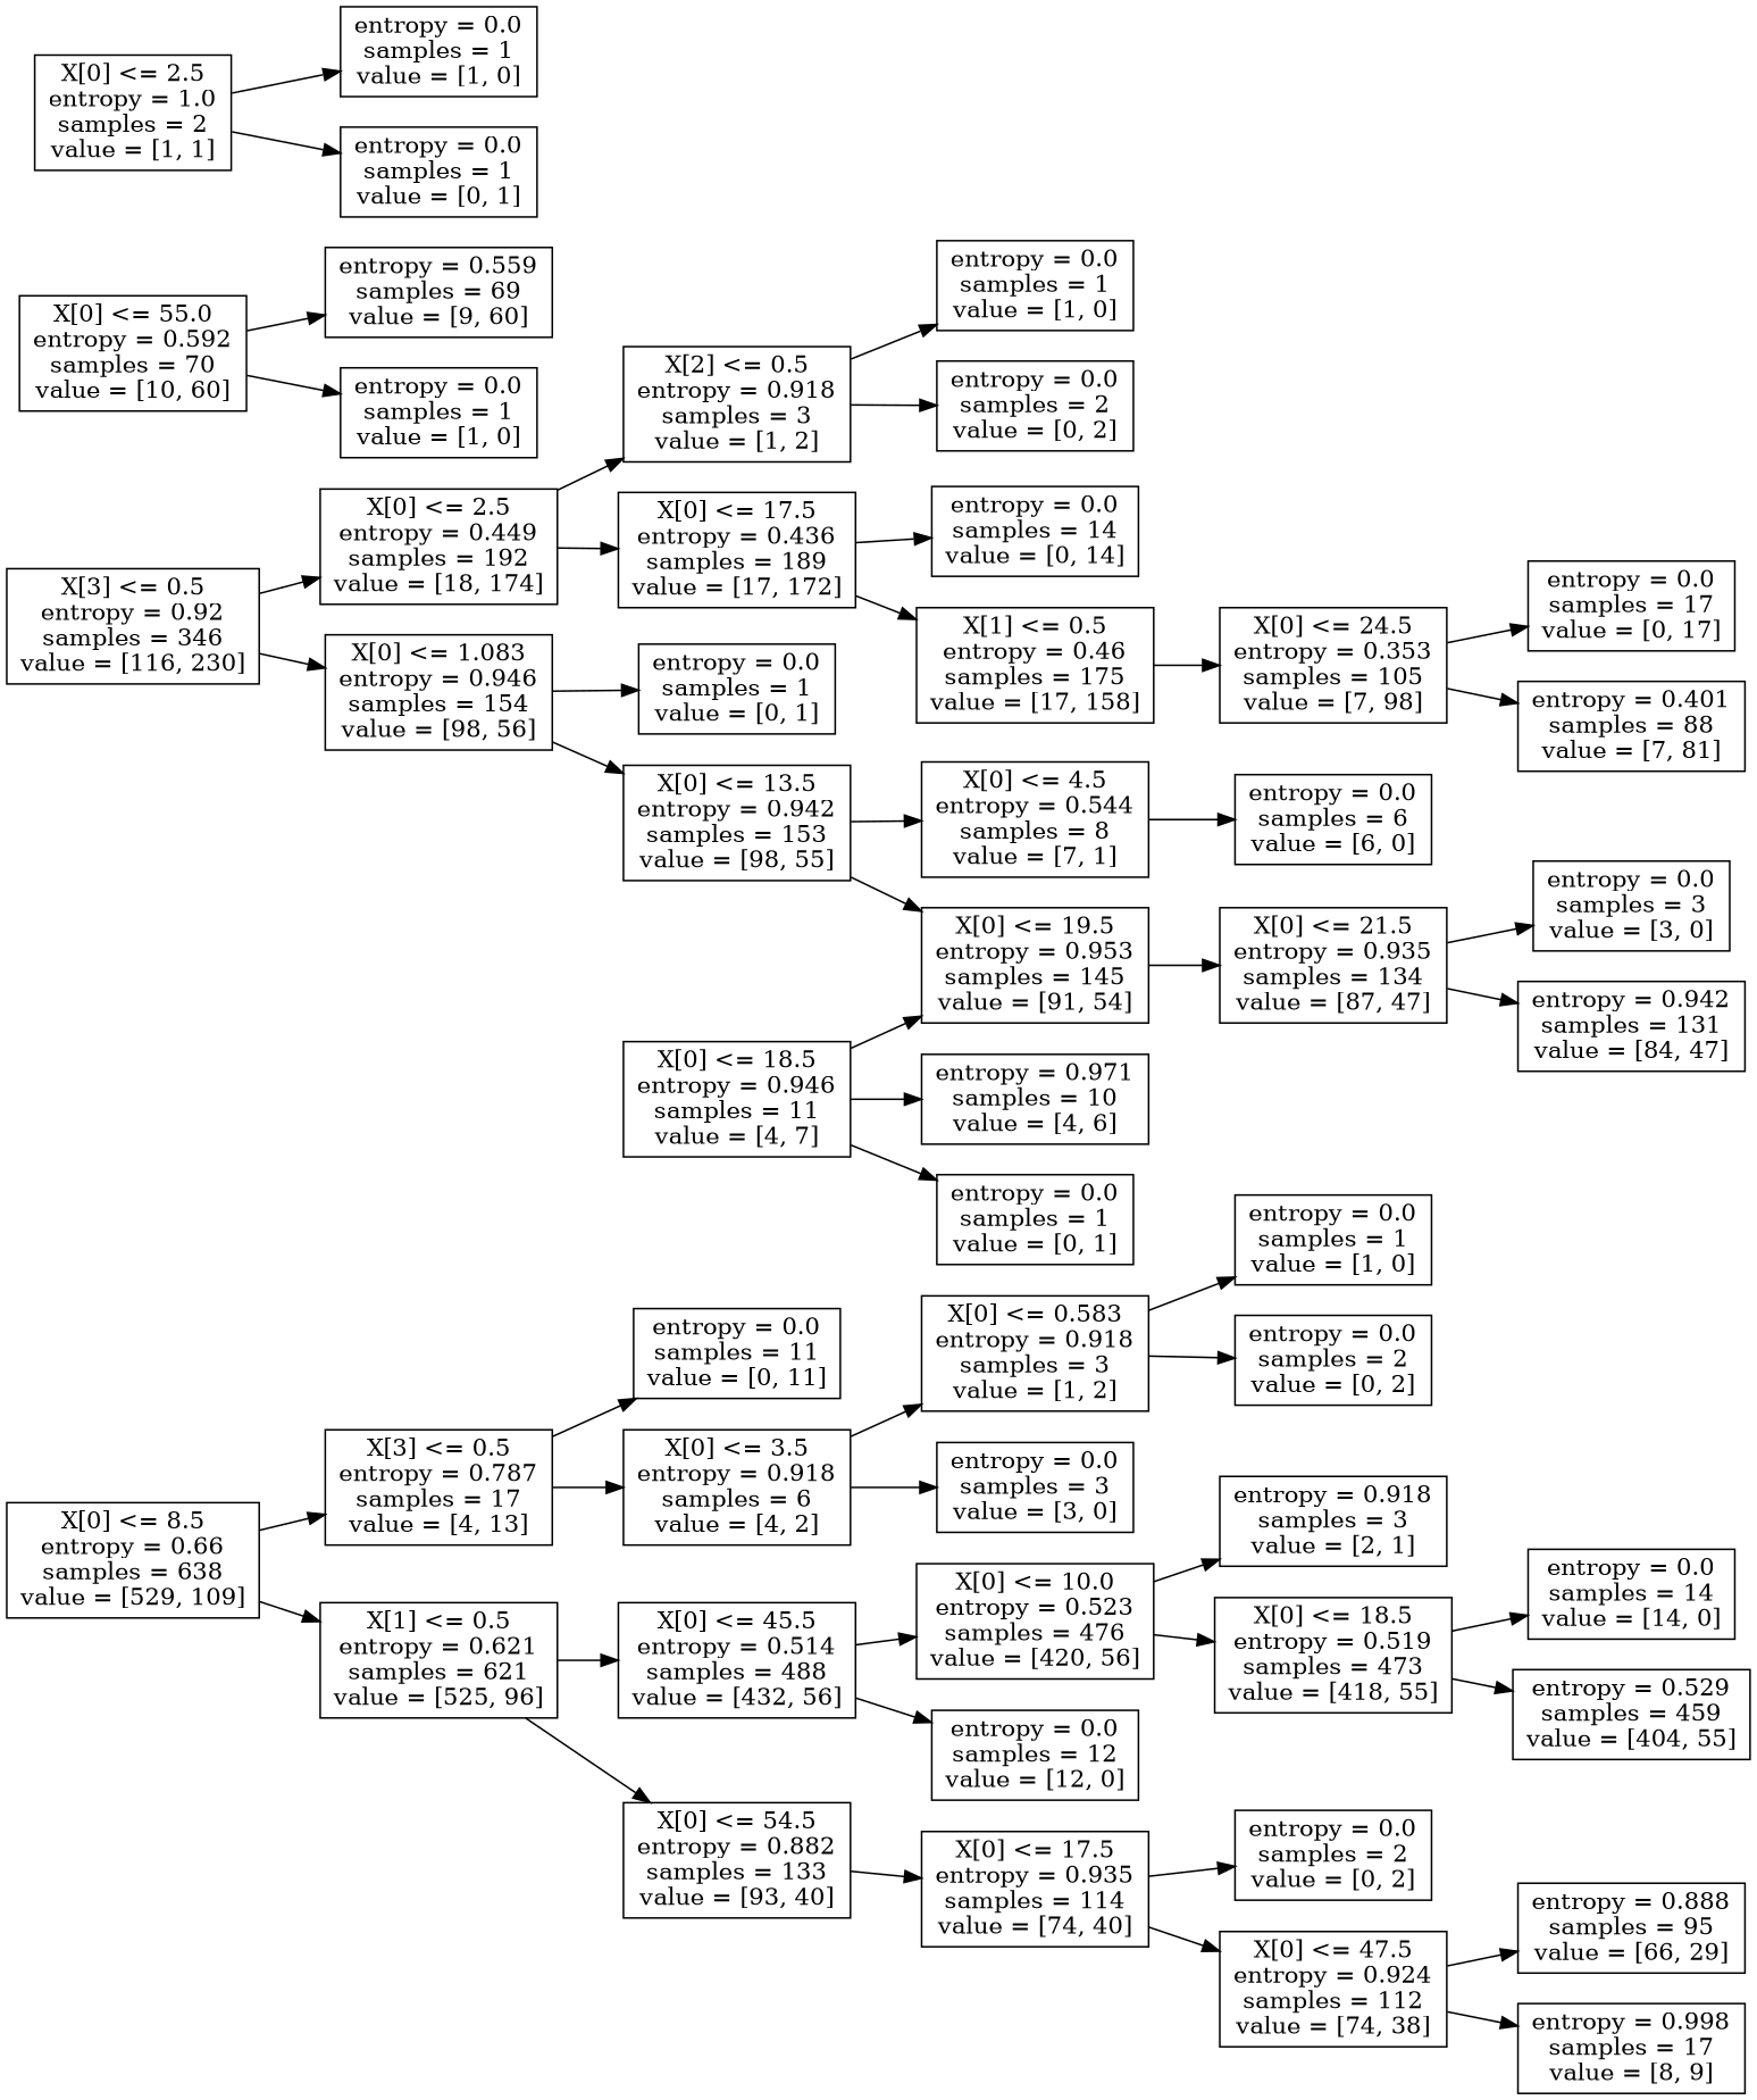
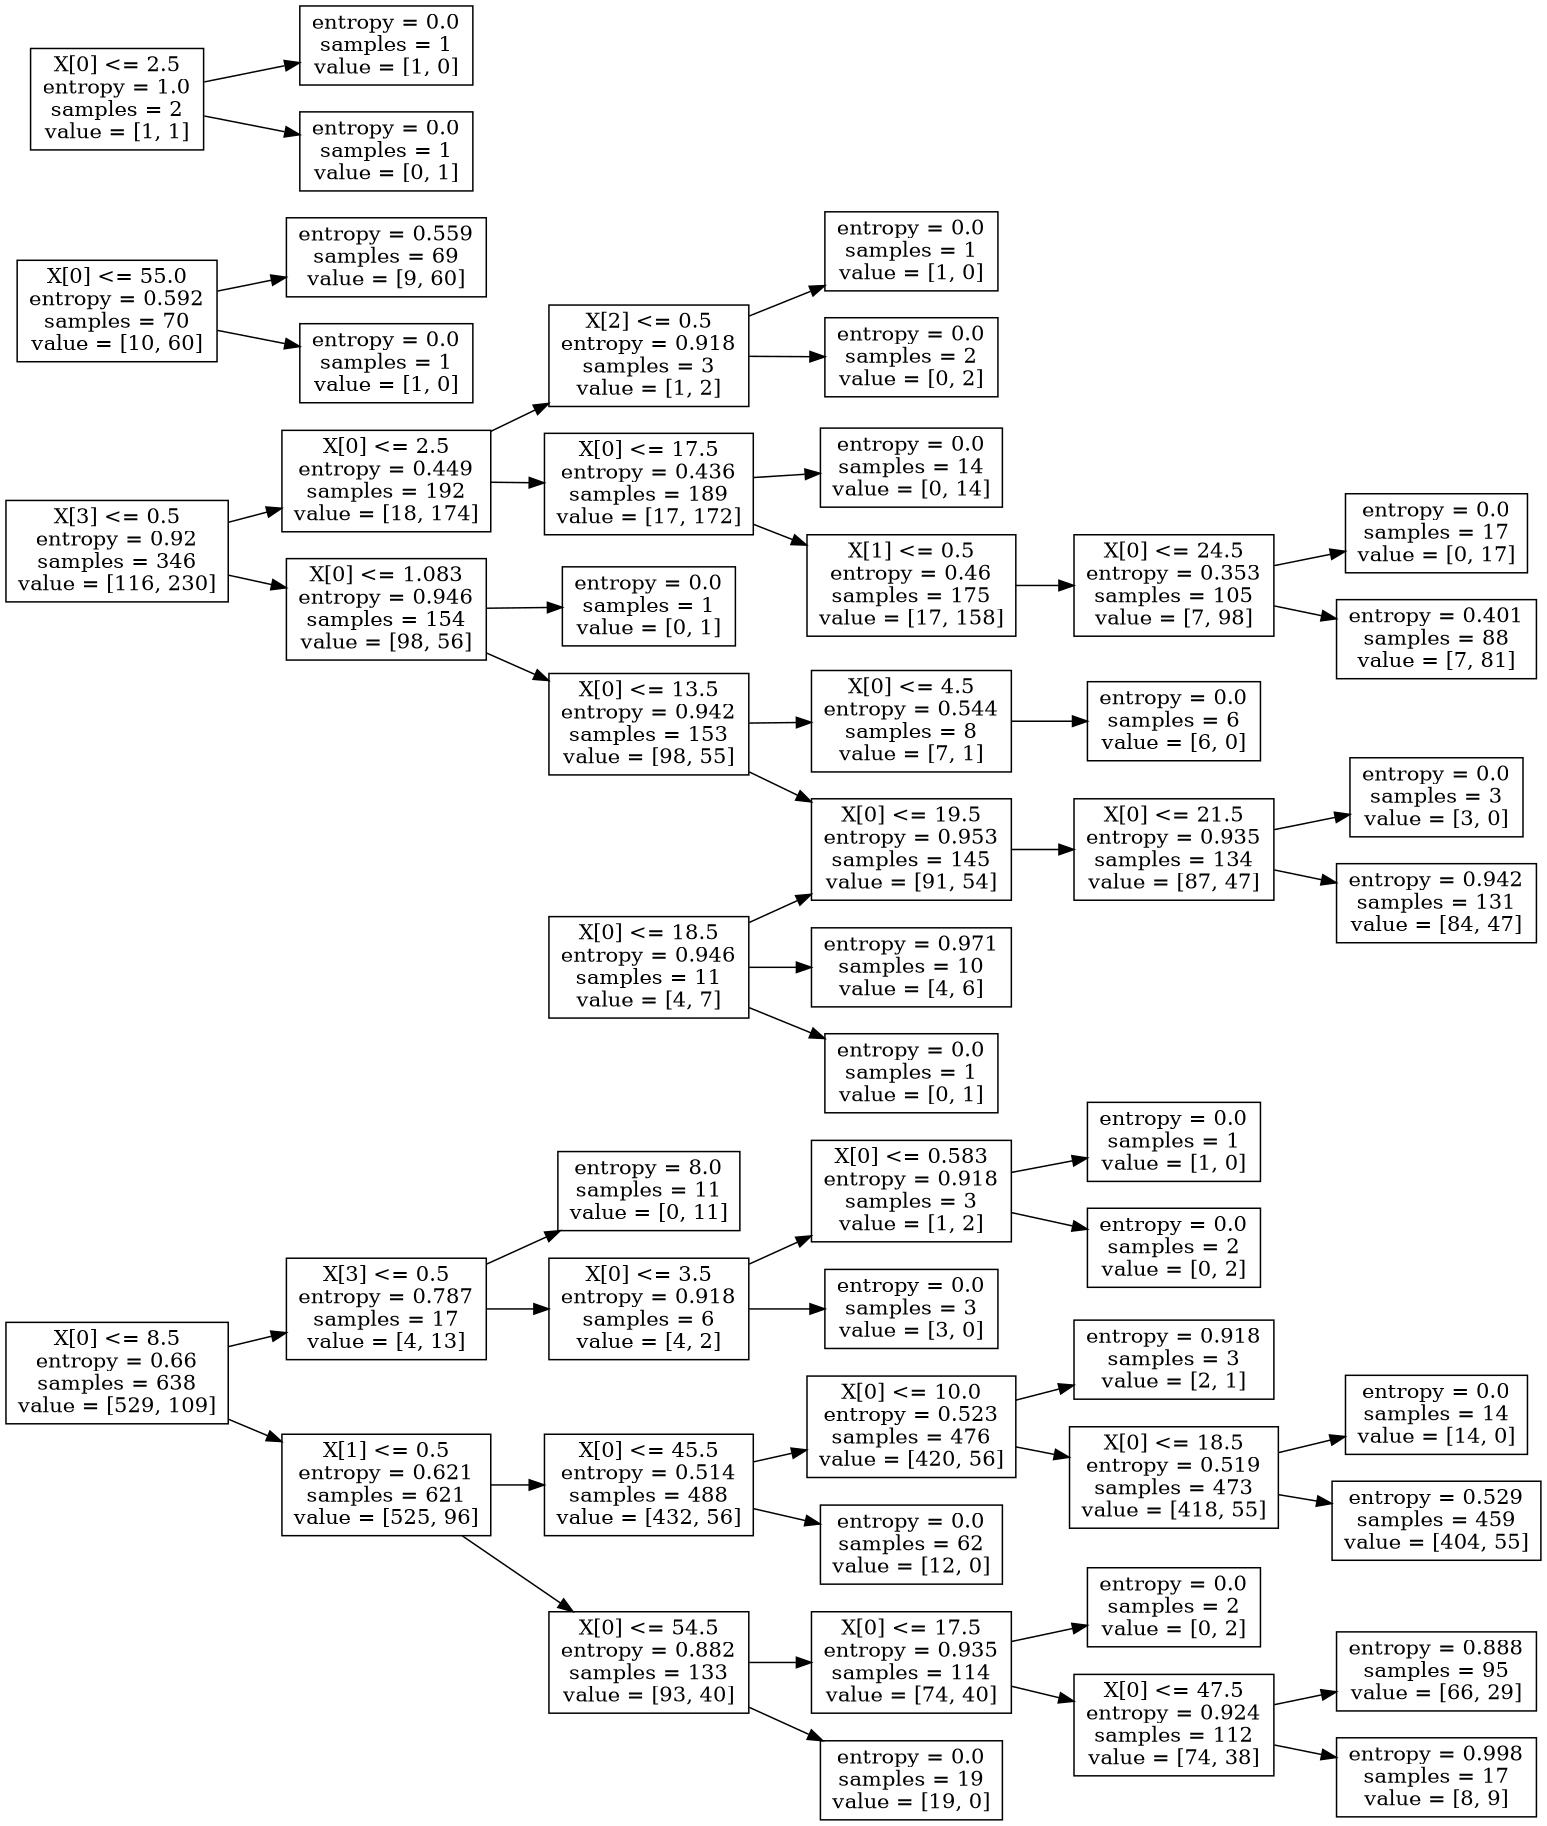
  digraph {
    rankdir=LR
    node [shape=box]
    n1 [label="X[0] <= 8.5\nentropy = 0.66\nsamples = 638\nvalue = [529, 109]"]
    n2 [label="X[3] <= 0.5\nentropy = 0.787\nsamples = 17\nvalue = [4, 13]"]
    n3 [label="X[1] <= 0.5\nentropy = 0.621\nsamples = 621\nvalue = [525, 96]"]
    n4 [label="X[3] <= 0.5\nentropy = 0.92\nsamples = 346\nvalue = [116, 230]"]
    n5 [label="X[0] <= 2.5\nentropy = 0.449\nsamples = 192\nvalue = [18, 174]"]
    n6 [label="X[0] <= 1.083\nentropy = 0.946\nsamples = 154\nvalue = [98, 56]"]
-   n7 [label="entropy = 0.0\nsamples = 11\nvalue = [0, 11]"]
+   n7 [label="entropy = 8.0\nsamples = 11\nvalue = [0, 11]"]
    n8 [label="X[0] <= 3.5\nentropy = 0.918\nsamples = 6\nvalue = [4, 2]"]
    n9 [label="X[0] <= 45.5\nentropy = 0.514\nsamples = 488\nvalue = [432, 56]"]
    n10 [label="X[0] <= 54.5\nentropy = 0.882\nsamples = 133\nvalue = [93, 40]"]
    n11 [label="X[0] <= 0.583\nentropy = 0.918\nsamples = 3\nvalue = [1, 2]"]
    n12 [label="entropy = 0.0\nsamples = 3\nvalue = [3, 0]"]
    n13 [label="entropy = 0.0\nsamples = 1\nvalue = [1, 0]"]
    n14 [label="entropy = 0.0\nsamples = 2\nvalue = [0, 2]"]
    n15 [label="X[0] <= 10.0\nentropy = 0.523\nsamples = 476\nvalue = [420, 56]"]
-   n16 [label="entropy = 0.0\nsamples = 12\nvalue = [12, 0]"]
+   n16 [label="entropy = 0.0\nsamples = 62\nvalue = [12, 0]"]
    n17 [label="X[0] <= 17.5\nentropy = 0.935\nsamples = 114\nvalue = [74, 40]"]
+   n18 [label="entropy = 0.0\nsamples = 19\nvalue = [19, 0]"]
    n19 [label="entropy = 0.918\nsamples = 3\nvalue = [2, 1]"]
    n20 [label="X[0] <= 18.5\nentropy = 0.519\nsamples = 473\nvalue = [418, 55]"]
    n21 [label="entropy = 0.0\nsamples = 14\nvalue = [14, 0]"]
    n22 [label="entropy = 0.529\nsamples = 459\nvalue = [404, 55]"]
    n23 [label="entropy = 0.0\nsamples = 2\nvalue = [0, 2]"]
    n24 [label="X[0] <= 47.5\nentropy = 0.924\nsamples = 112\nvalue = [74, 38]"]
    n25 [label="entropy = 0.888\nsamples = 95\nvalue = [66, 29]"]
    n26 [label="entropy = 0.998\nsamples = 17\nvalue = [8, 9]"]
    n27 [label="X[2] <= 0.5\nentropy = 0.918\nsamples = 3\nvalue = [1, 2]"]
    n28 [label="X[0] <= 17.5\nentropy = 0.436\nsamples = 189\nvalue = [17, 172]"]
    n29 [label="entropy = 0.0\nsamples = 1\nvalue = [0, 1]"]
    n30 [label="X[0] <= 13.5\nentropy = 0.942\nsamples = 153\nvalue = [98, 55]"]
    n31 [label="entropy = 0.0\nsamples = 1\nvalue = [1, 0]"]
    n32 [label="entropy = 0.0\nsamples = 2\nvalue = [0, 2]"]
    n33 [label="entropy = 0.0\nsamples = 14\nvalue = [0, 14]"]
    n34 [label="X[1] <= 0.5\nentropy = 0.46\nsamples = 175\nvalue = [17, 158]"]
    n35 [label="X[0] <= 24.5\nentropy = 0.353\nsamples = 105\nvalue = [7, 98]"]
    n36 [label="X[0] <= 55.0\nentropy = 0.592\nsamples = 70\nvalue = [10, 60]"]
    n37 [label="entropy = 0.559\nsamples = 69\nvalue = [9, 60]"]
    n38 [label="entropy = 0.0\nsamples = 1\nvalue = [1, 0]"]
    n39 [label="entropy = 0.0\nsamples = 17\nvalue = [0, 17]"]
    n40 [label="entropy = 0.401\nsamples = 88\nvalue = [7, 81]"]
    n41 [label="X[0] <= 4.5\nentropy = 0.544\nsamples = 8\nvalue = [7, 1]"]
    n42 [label="X[0] <= 19.5\nentropy = 0.953\nsamples = 145\nvalue = [91, 54]"]
    n43 [label="entropy = 0.0\nsamples = 6\nvalue = [6, 0]"]
    n44 [label="X[0] <= 21.5\nentropy = 0.935\nsamples = 134\nvalue = [87, 47]"]
    n45 [label="X[0] <= 2.5\nentropy = 1.0\nsamples = 2\nvalue = [1, 1]"]
    n46 [label="entropy = 0.0\nsamples = 1\nvalue = [1, 0]"]
    n47 [label="entropy = 0.0\nsamples = 1\nvalue = [0, 1]"]
    n48 [label="X[0] <= 18.5\nentropy = 0.946\nsamples = 11\nvalue = [4, 7]"]
    n49 [label="entropy = 0.971\nsamples = 10\nvalue = [4, 6]"]
    n50 [label="entropy = 0.0\nsamples = 1\nvalue = [0, 1]"]
    n51 [label="entropy = 0.0\nsamples = 3\nvalue = [3, 0]"]
    n52 [label="entropy = 0.942\nsamples = 131\nvalue = [84, 47]"]
    n1 -> n2
    n1 -> n3
    n2 -> n7
    n2 -> n8
    n3 -> n9
    n3 -> n10
    n4 -> n5
    n4 -> n6
    n5 -> n27
    n5 -> n28
    n6 -> n29
    n6 -> n30
    n8 -> n11
    n8 -> n12
    n9 -> n15
    n9 -> n16
    n10 -> n17
+   n10 -> n18
    n11 -> n13
    n11 -> n14
    n15 -> n19
    n15 -> n20
    n17 -> n23
    n17 -> n24
    n20 -> n21
    n20 -> n22
    n24 -> n25
    n24 -> n26
    n27 -> n31
    n27 -> n32
    n28 -> n33
    n28 -> n34
    n30 -> n41
    n30 -> n42
    n34 -> n35
    n35 -> n39
    n35 -> n40
    n36 -> n37
    n36 -> n38
    n41 -> n43
    n42 -> n44
    n44 -> n51
    n44 -> n52
    n45 -> n46
    n45 -> n47
    n48 -> n42
    n48 -> n49
    n48 -> n50
  }
